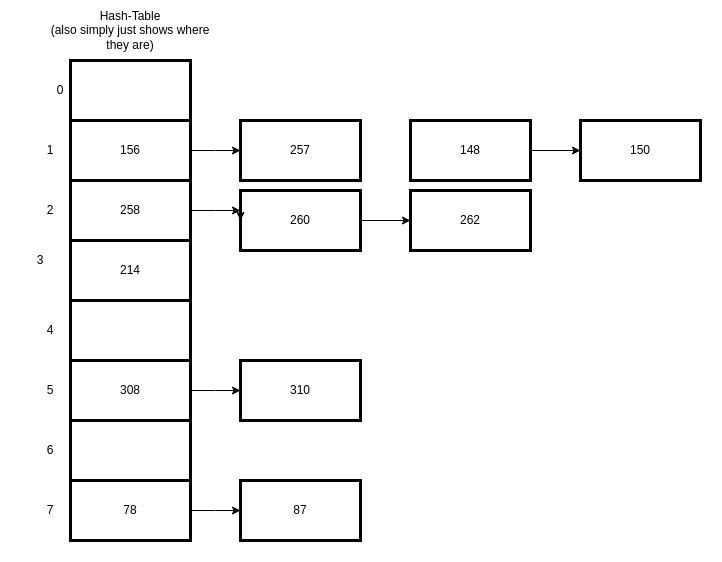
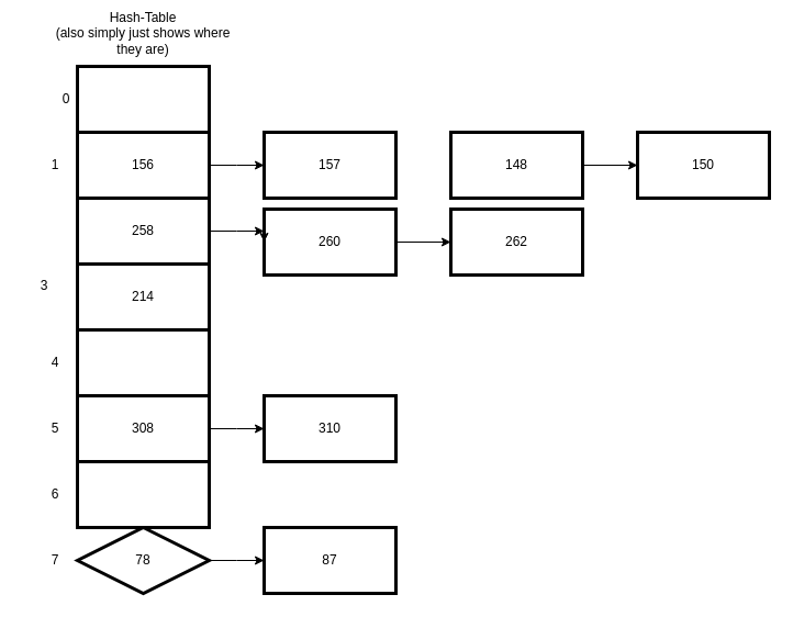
  <mxCell id="0" />
  <mxCell id="1" parent="0" />
  <mxCell id="2" value="" style="rounded=0;whiteSpace=wrap;html=1;strokeWidth=3;" vertex="1" parent="1"><mxGeometry x="70" y="60" width="120" height="60" as="geometry" /></mxCell>
  <mxCell id="3" style="edgeStyle=orthogonalEdgeStyle;rounded=0;orthogonalLoop=1;jettySize=auto;html=1;exitX=1;exitY=0.5;exitDx=0;exitDy=0;" edge="1" parent="1" source="4"><mxGeometry relative="1" as="geometry"><mxPoint x="240" y="150" as="targetPoint" /></mxGeometry></mxCell>
  <mxCell id="4" value="" style="rounded=0;whiteSpace=wrap;html=1;strokeWidth=3;" vertex="1" parent="1"><mxGeometry x="70" y="120" width="120" height="60" as="geometry" /></mxCell>
  <mxCell id="5" value="214" style="rounded=0;whiteSpace=wrap;html=1;strokeWidth=3;" vertex="1" parent="1"><mxGeometry x="70" y="240" width="120" height="60" as="geometry" /></mxCell>
  <mxCell id="6" style="edgeStyle=orthogonalEdgeStyle;rounded=0;orthogonalLoop=1;jettySize=auto;html=1;exitX=1;exitY=0.5;exitDx=0;exitDy=0;" edge="1" parent="1" source="7"><mxGeometry relative="1" as="geometry"><mxPoint x="240" y="210" as="targetPoint" /></mxGeometry></mxCell>
  <mxCell id="7" value="258" style="rounded=0;whiteSpace=wrap;html=1;strokeWidth=3;" vertex="1" parent="1"><mxGeometry x="70" y="180" width="120" height="60" as="geometry" /></mxCell>
  <mxCell id="8" value="" style="rounded=0;whiteSpace=wrap;html=1;strokeWidth=3;" vertex="1" parent="1"><mxGeometry x="70" y="300" width="120" height="60" as="geometry" /></mxCell>
  <mxCell id="9" style="edgeStyle=orthogonalEdgeStyle;rounded=0;orthogonalLoop=1;jettySize=auto;html=1;exitX=1;exitY=0.5;exitDx=0;exitDy=0;" edge="1" parent="1" source="10"><mxGeometry relative="1" as="geometry"><mxPoint x="240" y="390" as="targetPoint" /></mxGeometry></mxCell>
  <mxCell id="10" value="308" style="rounded=0;whiteSpace=wrap;html=1;strokeWidth=3;" vertex="1" parent="1"><mxGeometry x="70" y="360" width="120" height="60" as="geometry" /></mxCell>
  <mxCell id="11" style="edgeStyle=orthogonalEdgeStyle;rounded=0;orthogonalLoop=1;jettySize=auto;html=1;exitX=1;exitY=0.5;exitDx=0;exitDy=0;" edge="1" parent="1" source="12"><mxGeometry relative="1" as="geometry"><mxPoint x="240" y="510" as="targetPoint" /></mxGeometry></mxCell>
- <mxCell id="12" value="78" style="rounded=0;whiteSpace=wrap;html=1;strokeWidth=3;" vertex="1" parent="1"><mxGeometry x="70" y="480" width="120" height="60" as="geometry" /></mxCell>
+ <mxCell id="12" value="78" style="rhombus;whiteSpace=wrap;html=1;strokeWidth=3;" vertex="1" parent="1"><mxGeometry x="70" y="480" width="120" height="60" as="geometry" /></mxCell>
  <mxCell id="13" value="" style="rounded=0;whiteSpace=wrap;html=1;strokeWidth=3;" vertex="1" parent="1"><mxGeometry x="70" y="420" width="120" height="60" as="geometry" /></mxCell>
  <mxCell id="14" value="Hash-Table&lt;br&gt;(also simply just shows where they are)" style="text;html=1;strokeColor=none;fillColor=none;align=center;verticalAlign=middle;whiteSpace=wrap;rounded=0;" vertex="1" parent="1"><mxGeometry x="45" y="20" width="170" height="20" as="geometry" /></mxCell>
  <mxCell id="15" value="0" style="text;html=1;strokeColor=none;fillColor=none;align=center;verticalAlign=middle;whiteSpace=wrap;rounded=0;" vertex="1" parent="1"><mxGeometry x="40" y="80" width="40" height="20" as="geometry" /></mxCell>
  <mxCell id="16" value="1" style="text;html=1;strokeColor=none;fillColor=none;align=center;verticalAlign=middle;whiteSpace=wrap;rounded=0;" vertex="1" parent="1"><mxGeometry x="30" y="140" width="40" height="20" as="geometry" /></mxCell>
- <mxCell id="17" value="2" style="text;html=1;strokeColor=none;fillColor=none;align=center;verticalAlign=middle;whiteSpace=wrap;rounded=0;" vertex="1" parent="1"><mxGeometry x="30" y="200" width="40" height="20" as="geometry" /></mxCell>
  <mxCell id="18" value="3" style="text;html=1;strokeColor=none;fillColor=none;align=center;verticalAlign=middle;whiteSpace=wrap;rounded=0;" vertex="1" parent="1"><mxGeometry x="20" y="250" width="40" height="20" as="geometry" /></mxCell>
  <mxCell id="19" value="4" style="text;html=1;strokeColor=none;fillColor=none;align=center;verticalAlign=middle;whiteSpace=wrap;rounded=0;" vertex="1" parent="1"><mxGeometry x="30" y="320" width="40" height="20" as="geometry" /></mxCell>
  <mxCell id="20" value="5" style="text;html=1;strokeColor=none;fillColor=none;align=center;verticalAlign=middle;whiteSpace=wrap;rounded=0;" vertex="1" parent="1"><mxGeometry x="30" y="380" width="40" height="20" as="geometry" /></mxCell>
  <mxCell id="21" value="6" style="text;html=1;strokeColor=none;fillColor=none;align=center;verticalAlign=middle;whiteSpace=wrap;rounded=0;" vertex="1" parent="1"><mxGeometry x="30" y="440" width="40" height="20" as="geometry" /></mxCell>
  <mxCell id="22" value="7" style="text;html=1;strokeColor=none;fillColor=none;align=center;verticalAlign=middle;whiteSpace=wrap;rounded=0;" vertex="1" parent="1"><mxGeometry x="30" y="500" width="40" height="20" as="geometry" /></mxCell>
- <mxCell id="23" value="257" style="rounded=0;whiteSpace=wrap;html=1;strokeWidth=3;" vertex="1" parent="1"><mxGeometry x="240" y="120" width="120" height="60" as="geometry" /></mxCell>
+ <mxCell id="23" value="157" style="rounded=0;whiteSpace=wrap;html=1;strokeWidth=3;" vertex="1" parent="1"><mxGeometry x="240" y="120" width="120" height="60" as="geometry" /></mxCell>
  <mxCell id="24" style="edgeStyle=orthogonalEdgeStyle;rounded=0;orthogonalLoop=1;jettySize=auto;html=1;exitX=1;exitY=0.5;exitDx=0;exitDy=0;entryX=0;entryY=0.5;entryDx=0;entryDy=0;" edge="1" parent="1" source="25" target="30"><mxGeometry relative="1" as="geometry" /></mxCell>
  <mxCell id="25" value="260" style="rounded=0;whiteSpace=wrap;html=1;strokeWidth=3;" vertex="1" parent="1"><mxGeometry x="240" y="190" width="120" height="60" as="geometry" /></mxCell>
  <mxCell id="26" value="310" style="rounded=0;whiteSpace=wrap;html=1;strokeWidth=3;" vertex="1" parent="1"><mxGeometry x="240" y="360" width="120" height="60" as="geometry" /></mxCell>
  <mxCell id="27" value="87" style="rounded=0;whiteSpace=wrap;html=1;strokeWidth=3;" vertex="1" parent="1"><mxGeometry x="240" y="480" width="120" height="60" as="geometry" /></mxCell>
  <mxCell id="28" style="edgeStyle=orthogonalEdgeStyle;rounded=0;orthogonalLoop=1;jettySize=auto;html=1;exitX=1;exitY=0.5;exitDx=0;exitDy=0;entryX=0;entryY=0.5;entryDx=0;entryDy=0;" edge="1" parent="1" source="29" target="31"><mxGeometry relative="1" as="geometry" /></mxCell>
  <mxCell id="29" value="148" style="rounded=0;whiteSpace=wrap;html=1;strokeWidth=3;" vertex="1" parent="1"><mxGeometry x="410" y="120" width="120" height="60" as="geometry" /></mxCell>
  <mxCell id="30" value="262" style="rounded=0;whiteSpace=wrap;html=1;strokeWidth=3;" vertex="1" parent="1"><mxGeometry x="410" y="190" width="120" height="60" as="geometry" /></mxCell>
  <mxCell id="31" value="150" style="rounded=0;whiteSpace=wrap;html=1;strokeWidth=3;" vertex="1" parent="1"><mxGeometry x="580" y="120" width="120" height="60" as="geometry" /></mxCell>
  <mxCell id="32" value="156" style="text;html=1;strokeColor=none;fillColor=none;align=center;verticalAlign=middle;whiteSpace=wrap;rounded=0;" vertex="1" parent="1"><mxGeometry x="110" y="140" width="40" height="20" as="geometry" /></mxCell>
  <mxCell id="33" style="edgeStyle=orthogonalEdgeStyle;rounded=0;orthogonalLoop=1;jettySize=auto;html=1;exitX=0;exitY=0.25;exitDx=0;exitDy=0;entryX=0;entryY=0.5;entryDx=0;entryDy=0;" edge="1" parent="1" source="25" target="25"><mxGeometry relative="1" as="geometry" /></mxCell>
